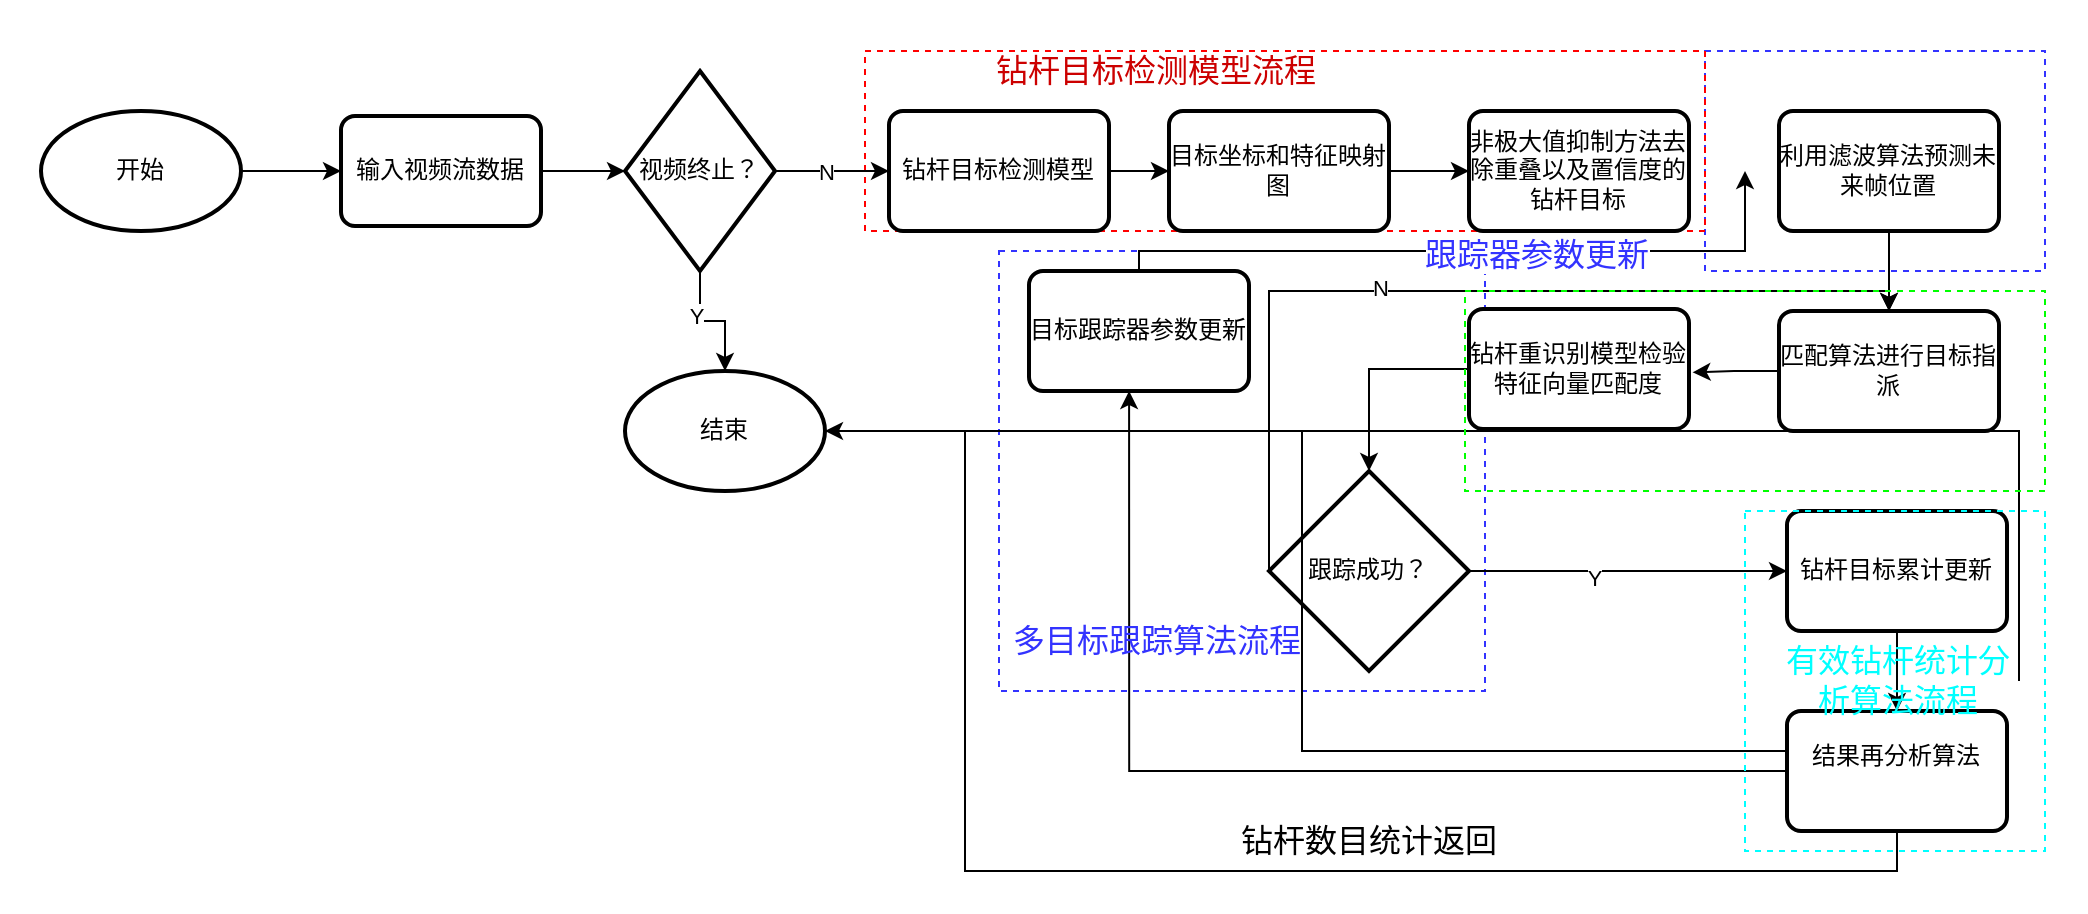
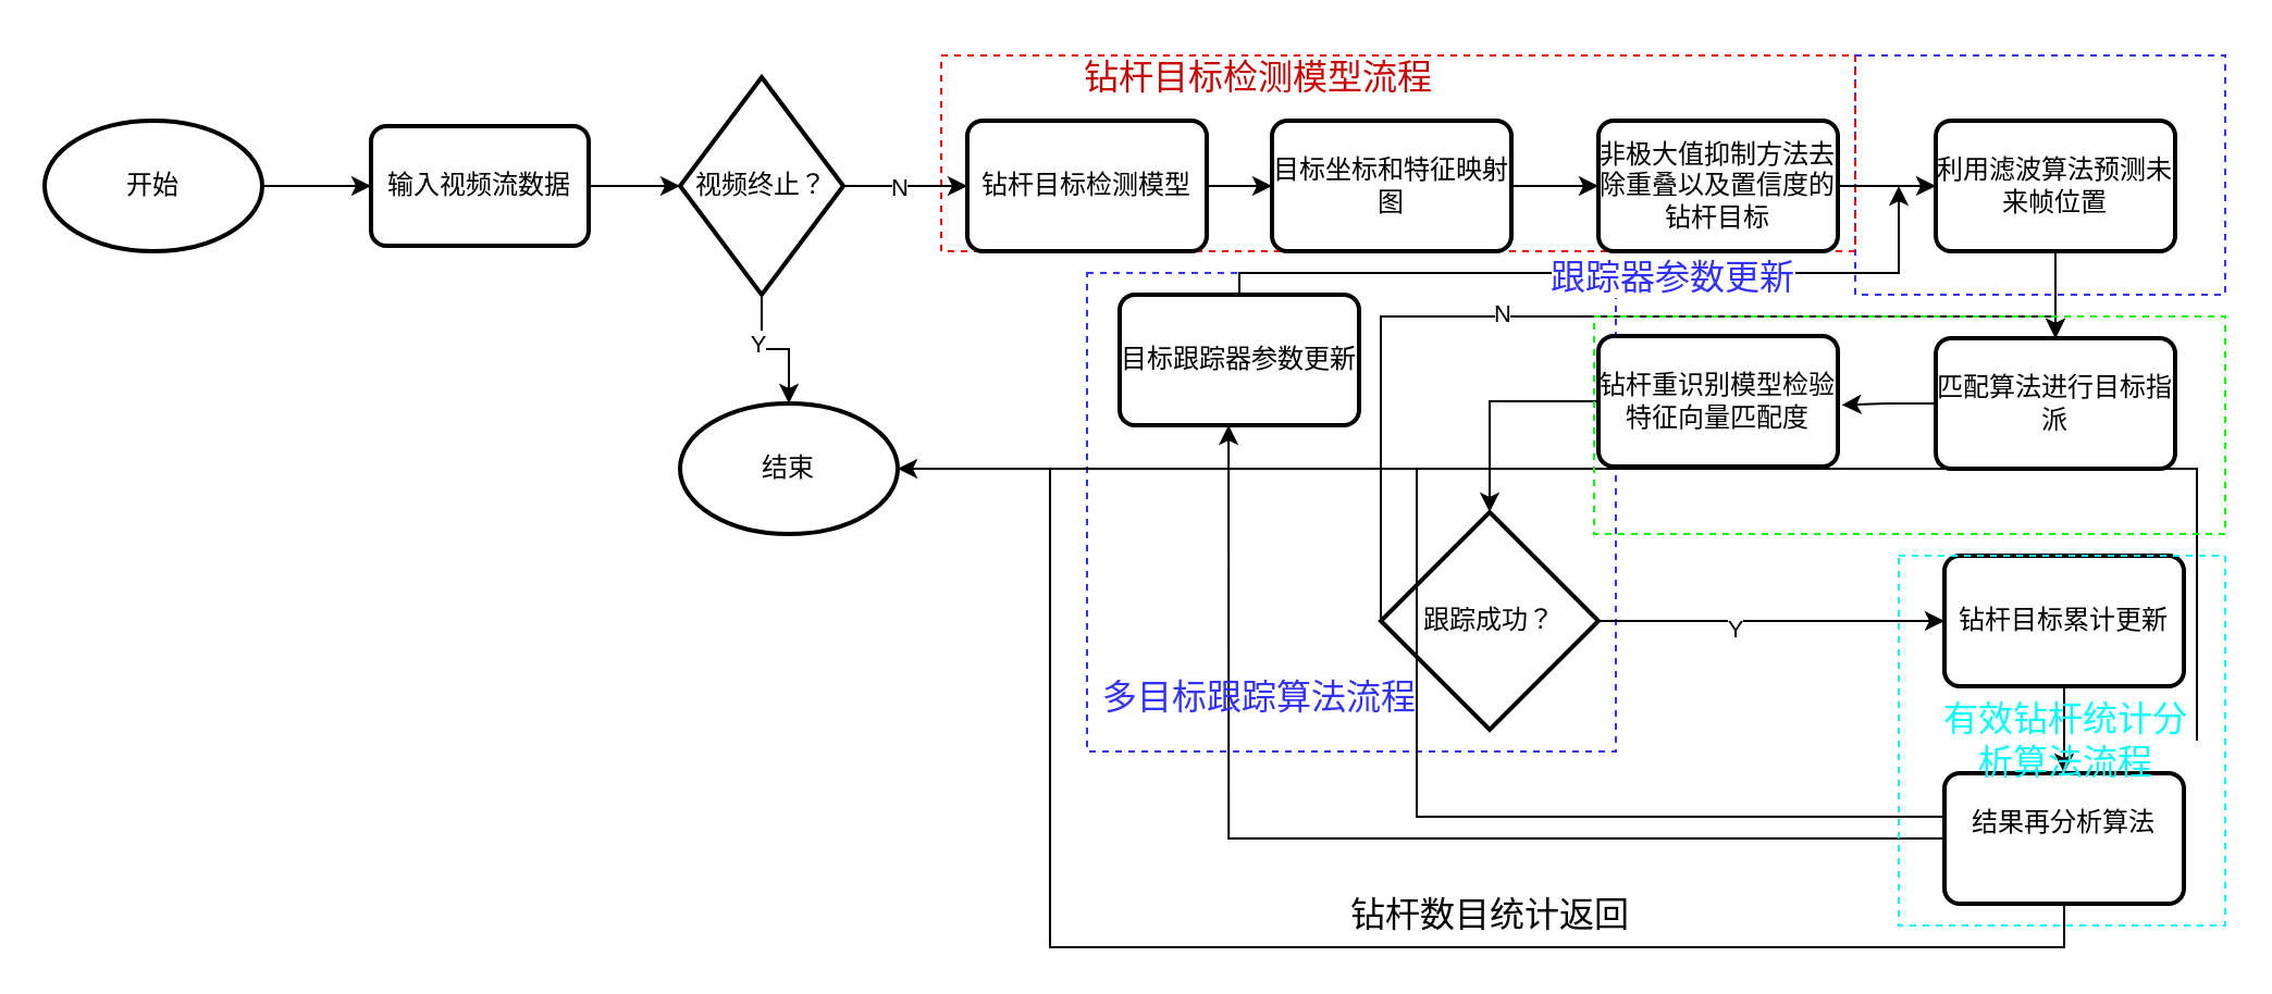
  <mxCell id="0" />
  <mxCell id="1" parent="0" />
  <mxCell id="2" value="" style="rounded=0;whiteSpace=wrap;html=1;fontSize=16;fillColor=none;dashed=1;strokeColor=#3333FF;" vertex="1" parent="1"><mxGeometry x="499" y="125" width="243" height="220" as="geometry" /></mxCell>
  <mxCell id="3" value="" style="rounded=0;whiteSpace=wrap;html=1;fontSize=16;fillColor=none;dashed=1;strokeColor=#3333FF;" vertex="1" parent="1"><mxGeometry x="852" y="25" width="170" height="110" as="geometry" /></mxCell>
  <mxCell id="4" value="" style="rounded=0;whiteSpace=wrap;html=1;fontSize=16;fillColor=none;dashed=1;strokeColor=#FF0000;" vertex="1" parent="1"><mxGeometry x="432" y="25" width="420" height="90" as="geometry" /></mxCell>
  <mxCell id="5" style="edgeStyle=orthogonalEdgeStyle;rounded=0;orthogonalLoop=1;jettySize=auto;html=1;exitX=1;exitY=0.5;exitDx=0;exitDy=0;exitPerimeter=0;" edge="1" parent="1" source="6" target="8"><mxGeometry relative="1" as="geometry" /></mxCell>
  <mxCell id="6" value="开始" style="strokeWidth=2;html=1;shape=mxgraph.flowchart.start_1;whiteSpace=wrap;" vertex="1" parent="1"><mxGeometry x="20" y="55" width="100" height="60" as="geometry" /></mxCell>
  <mxCell id="7" style="edgeStyle=orthogonalEdgeStyle;rounded=0;orthogonalLoop=1;jettySize=auto;html=1;exitX=1;exitY=0.5;exitDx=0;exitDy=0;entryX=0;entryY=0.5;entryDx=0;entryDy=0;entryPerimeter=0;" edge="1" parent="1" source="8" target="39"><mxGeometry relative="1" as="geometry" /></mxCell>
  <mxCell id="8" value="输入视频流数据" style="rounded=1;whiteSpace=wrap;html=1;absoluteArcSize=1;arcSize=14;strokeWidth=2;" vertex="1" parent="1"><mxGeometry x="170" y="57.5" width="100" height="55" as="geometry" /></mxCell>
  <mxCell id="9" style="edgeStyle=orthogonalEdgeStyle;rounded=0;orthogonalLoop=1;jettySize=auto;html=1;exitX=1;exitY=0.5;exitDx=0;exitDy=0;entryX=0;entryY=0.5;entryDx=0;entryDy=0;" edge="1" parent="1" source="10" target="12"><mxGeometry relative="1" as="geometry" /></mxCell>
  <mxCell id="10" value="钻杆目标检测模型" style="rounded=1;whiteSpace=wrap;html=1;absoluteArcSize=1;arcSize=14;strokeWidth=2;" vertex="1" parent="1"><mxGeometry x="444" y="55" width="110" height="60" as="geometry" /></mxCell>
  <mxCell id="11" style="edgeStyle=orthogonalEdgeStyle;rounded=0;orthogonalLoop=1;jettySize=auto;html=1;exitX=1;exitY=0.5;exitDx=0;exitDy=0;entryX=0;entryY=0.5;entryDx=0;entryDy=0;" edge="1" parent="1" source="12" target="14"><mxGeometry relative="1" as="geometry" /></mxCell>
  <mxCell id="12" value="目标坐标和特征映射图" style="rounded=1;whiteSpace=wrap;html=1;absoluteArcSize=1;arcSize=14;strokeWidth=2;" vertex="1" parent="1"><mxGeometry x="584" y="55" width="110" height="60" as="geometry" /></mxCell>
+ <mxCell id="13" style="edgeStyle=orthogonalEdgeStyle;rounded=0;orthogonalLoop=1;jettySize=auto;html=1;exitX=1;exitY=0.5;exitDx=0;exitDy=0;entryX=0;entryY=0.5;entryDx=0;entryDy=0;" edge="1" parent="1" source="14" target="16"><mxGeometry relative="1" as="geometry" /></mxCell>
  <mxCell id="14" value="非极大值抑制方法去除重叠以及置信度的钻杆目标" style="rounded=1;whiteSpace=wrap;html=1;absoluteArcSize=1;arcSize=14;strokeWidth=2;" vertex="1" parent="1"><mxGeometry x="734" y="55" width="110" height="60" as="geometry" /></mxCell>
  <mxCell id="15" style="edgeStyle=orthogonalEdgeStyle;rounded=0;orthogonalLoop=1;jettySize=auto;html=1;entryX=0.5;entryY=0;entryDx=0;entryDy=0;" edge="1" parent="1" source="16" target="18"><mxGeometry relative="1" as="geometry" /></mxCell>
  <mxCell id="16" value="利用滤波算法预测未来帧位置" style="rounded=1;whiteSpace=wrap;html=1;absoluteArcSize=1;arcSize=14;strokeWidth=2;" vertex="1" parent="1"><mxGeometry x="889" y="55" width="110" height="60" as="geometry" /></mxCell>
  <mxCell id="17" style="edgeStyle=orthogonalEdgeStyle;rounded=0;orthogonalLoop=1;jettySize=auto;html=1;exitX=0;exitY=0.5;exitDx=0;exitDy=0;entryX=1.016;entryY=0.528;entryDx=0;entryDy=0;entryPerimeter=0;" edge="1" parent="1" source="18" target="33"><mxGeometry relative="1" as="geometry" /></mxCell>
  <mxCell id="18" value="匹配算法进行目标指派" style="rounded=1;whiteSpace=wrap;html=1;absoluteArcSize=1;arcSize=14;strokeWidth=2;" vertex="1" parent="1"><mxGeometry x="889" y="155" width="110" height="60" as="geometry" /></mxCell>
  <mxCell id="19" style="edgeStyle=orthogonalEdgeStyle;rounded=0;orthogonalLoop=1;jettySize=auto;html=1;entryX=0.5;entryY=0;entryDx=0;entryDy=0;" edge="1" parent="1" source="20" target="31"><mxGeometry relative="1" as="geometry" /></mxCell>
  <mxCell id="20" value="钻杆目标累计更新" style="rounded=1;whiteSpace=wrap;html=1;absoluteArcSize=1;arcSize=14;strokeWidth=2;" vertex="1" parent="1"><mxGeometry x="893" y="255" width="110" height="60" as="geometry" /></mxCell>
  <mxCell id="21" style="edgeStyle=orthogonalEdgeStyle;rounded=0;orthogonalLoop=1;jettySize=auto;html=1;" edge="1" parent="1" source="25" target="20"><mxGeometry relative="1" as="geometry" /></mxCell>
  <mxCell id="22" value="Y" style="edgeLabel;html=1;align=center;verticalAlign=middle;resizable=0;points=[];" vertex="1" connectable="0" parent="21"><mxGeometry x="-0.216" y="-3" relative="1" as="geometry"><mxPoint as="offset" /></mxGeometry></mxCell>
  <mxCell id="23" style="edgeStyle=orthogonalEdgeStyle;rounded=0;orthogonalLoop=1;jettySize=auto;html=1;exitX=0;exitY=0.5;exitDx=0;exitDy=0;exitPerimeter=0;entryX=0.5;entryY=0;entryDx=0;entryDy=0;" edge="1" parent="1" source="25" target="18"><mxGeometry relative="1" as="geometry"><Array as="points"><mxPoint x="634" y="145" /><mxPoint x="944" y="145" /></Array></mxGeometry></mxCell>
  <mxCell id="24" value="N" style="edgeLabel;html=1;align=center;verticalAlign=middle;resizable=0;points=[];" vertex="1" connectable="0" parent="23"><mxGeometry x="-0.153" y="2" relative="1" as="geometry"><mxPoint as="offset" /></mxGeometry></mxCell>
  <mxCell id="25" value="跟踪成功？" style="strokeWidth=2;html=1;shape=mxgraph.flowchart.decision;whiteSpace=wrap;" vertex="1" parent="1"><mxGeometry x="634" y="235" width="100" height="100" as="geometry" /></mxCell>
  <mxCell id="26" style="edgeStyle=orthogonalEdgeStyle;rounded=0;orthogonalLoop=1;jettySize=auto;html=1;" edge="1" parent="1" source="28"><mxGeometry relative="1" as="geometry"><mxPoint x="872" y="85" as="targetPoint" /><Array as="points"><mxPoint x="569" y="125" /><mxPoint x="872" y="125" /></Array></mxGeometry></mxCell>
  <mxCell id="27" value="&lt;font color=&quot;#3333ff&quot;&gt;跟踪器参数更新&lt;/font&gt;" style="edgeLabel;html=1;align=center;verticalAlign=middle;resizable=0;points=[];fontSize=16;fontColor=#00FFFF;" vertex="1" connectable="0" parent="26"><mxGeometry x="0.178" y="-1" relative="1" as="geometry"><mxPoint as="offset" /></mxGeometry></mxCell>
  <mxCell id="28" value="目标跟踪器参数更新" style="rounded=1;whiteSpace=wrap;html=1;absoluteArcSize=1;arcSize=14;strokeWidth=2;" vertex="1" parent="1"><mxGeometry x="514" y="135" width="110" height="60" as="geometry" /></mxCell>
  <mxCell id="29" style="edgeStyle=orthogonalEdgeStyle;rounded=0;orthogonalLoop=1;jettySize=auto;html=1;exitX=0;exitY=0.5;exitDx=0;exitDy=0;entryX=0.455;entryY=1;entryDx=0;entryDy=0;entryPerimeter=0;" edge="1" parent="1" source="31" target="28"><mxGeometry relative="1" as="geometry" /></mxCell>
  <mxCell id="30" style="edgeStyle=orthogonalEdgeStyle;rounded=0;orthogonalLoop=1;jettySize=auto;html=1;exitX=0.5;exitY=1;exitDx=0;exitDy=0;entryX=1;entryY=0.5;entryDx=0;entryDy=0;entryPerimeter=0;startArrow=none;" edge="1" parent="1" source="44" target="34"><mxGeometry relative="1" as="geometry"><Array as="points" /></mxGeometry></mxCell>
  <mxCell id="31" value="&lt;div&gt;结果再分析算法&lt;/div&gt;&lt;div&gt;&lt;br&gt;&lt;/div&gt;" style="rounded=1;whiteSpace=wrap;html=1;absoluteArcSize=1;arcSize=14;strokeWidth=2;" vertex="1" parent="1"><mxGeometry x="893" y="355" width="110" height="60" as="geometry" /></mxCell>
  <mxCell id="32" style="edgeStyle=orthogonalEdgeStyle;rounded=0;orthogonalLoop=1;jettySize=auto;html=1;exitX=0;exitY=0.5;exitDx=0;exitDy=0;entryX=0.5;entryY=0;entryDx=0;entryDy=0;entryPerimeter=0;" edge="1" parent="1" source="33" target="25"><mxGeometry relative="1" as="geometry" /></mxCell>
  <mxCell id="33" value="钻杆重识别模型检验特征向量匹配度" style="rounded=1;whiteSpace=wrap;html=1;absoluteArcSize=1;arcSize=14;strokeWidth=2;" vertex="1" parent="1"><mxGeometry x="734" y="154" width="110" height="60" as="geometry" /></mxCell>
  <mxCell id="34" value="结束" style="strokeWidth=2;html=1;shape=mxgraph.flowchart.start_1;whiteSpace=wrap;" vertex="1" parent="1"><mxGeometry x="312" y="185" width="100" height="60" as="geometry" /></mxCell>
  <mxCell id="35" style="edgeStyle=orthogonalEdgeStyle;rounded=0;orthogonalLoop=1;jettySize=auto;html=1;exitX=1;exitY=0.5;exitDx=0;exitDy=0;exitPerimeter=0;entryX=0;entryY=0.5;entryDx=0;entryDy=0;" edge="1" parent="1" source="39" target="10"><mxGeometry relative="1" as="geometry" /></mxCell>
  <mxCell id="36" value="N" style="edgeLabel;html=1;align=center;verticalAlign=middle;resizable=0;points=[];" vertex="1" connectable="0" parent="35"><mxGeometry x="-0.136" relative="1" as="geometry"><mxPoint as="offset" /></mxGeometry></mxCell>
  <mxCell id="37" style="edgeStyle=orthogonalEdgeStyle;rounded=0;orthogonalLoop=1;jettySize=auto;html=1;exitX=0.5;exitY=1;exitDx=0;exitDy=0;exitPerimeter=0;entryX=0.5;entryY=0;entryDx=0;entryDy=0;entryPerimeter=0;" edge="1" parent="1" source="39" target="34"><mxGeometry relative="1" as="geometry" /></mxCell>
  <mxCell id="38" value="Y" style="edgeLabel;html=1;align=center;verticalAlign=middle;resizable=0;points=[];" vertex="1" connectable="0" parent="37"><mxGeometry x="-0.285" y="-2" relative="1" as="geometry"><mxPoint as="offset" /></mxGeometry></mxCell>
  <mxCell id="39" value="视频终止？" style="strokeWidth=2;html=1;shape=mxgraph.flowchart.decision;whiteSpace=wrap;" vertex="1" parent="1"><mxGeometry x="312" y="35" width="75" height="100" as="geometry" /></mxCell>
  <mxCell id="40" value="&lt;font style=&quot;font-size: 16px;&quot;&gt;钻杆数目统计返回&lt;/font&gt;" style="text;html=1;align=center;verticalAlign=middle;resizable=0;points=[];autosize=1;strokeColor=none;fillColor=none;" vertex="1" parent="1"><mxGeometry x="609" y="405" width="150" height="30" as="geometry" /></mxCell>
  <mxCell id="41" value="&lt;font color=&quot;#cc0000&quot;&gt;钻杆目标检测模型流程&lt;/font&gt;" style="text;html=1;strokeColor=none;fillColor=none;align=center;verticalAlign=middle;whiteSpace=wrap;rounded=0;dashed=1;fontSize=16;" vertex="1" parent="1"><mxGeometry x="478" y="20" width="200" height="30" as="geometry" /></mxCell>
  <mxCell id="42" value="&lt;font color=&quot;#3333ff&quot;&gt;多目标跟踪算法流程&lt;/font&gt;" style="text;html=1;strokeColor=none;fillColor=none;align=center;verticalAlign=middle;whiteSpace=wrap;rounded=0;dashed=1;fontSize=16;fontColor=#CC0000;" vertex="1" parent="1"><mxGeometry x="501.5" y="305" width="153" height="30" as="geometry" /></mxCell>
  <mxCell id="43" value="" style="rounded=0;whiteSpace=wrap;html=1;fontSize=16;fillColor=none;dashed=1;strokeColor=#00FFFF;" vertex="1" parent="1"><mxGeometry x="872" y="255" width="150" height="170" as="geometry" /></mxCell>
  <mxCell id="44" value="&lt;font color=&quot;#00ffff&quot;&gt;有效钻杆统计分析算法流程&lt;/font&gt;" style="text;html=1;strokeColor=none;fillColor=none;align=center;verticalAlign=middle;whiteSpace=wrap;rounded=0;dashed=1;fontSize=16;fontColor=#CC0000;" vertex="1" parent="1"><mxGeometry x="889" y="325" width="120" height="30" as="geometry" /></mxCell>
  <mxCell id="45" value="" style="edgeStyle=orthogonalEdgeStyle;rounded=0;orthogonalLoop=1;jettySize=auto;html=1;exitX=0.5;exitY=1;exitDx=0;exitDy=0;entryX=1;entryY=0.5;entryDx=0;entryDy=0;entryPerimeter=0;endArrow=none;" edge="1" parent="1" source="31" target="44"><mxGeometry relative="1" as="geometry"><mxPoint x="948" y="415" as="sourcePoint" /><mxPoint x="412" y="215" as="targetPoint" /><Array as="points"><mxPoint x="948" y="435" /><mxPoint x="482" y="435" /><mxPoint x="482" y="215" /></Array></mxGeometry></mxCell>
  <mxCell id="46" value="" style="rounded=0;whiteSpace=wrap;html=1;fontSize=16;fillColor=none;dashed=1;strokeColor=#00FF00;" vertex="1" parent="1"><mxGeometry x="732" y="145" width="290" height="100" as="geometry" /></mxCell>
